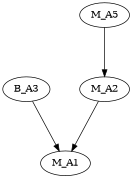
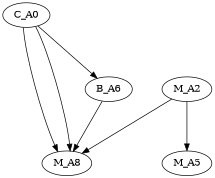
  digraph {
    mindist=1.0
    nodesep=0.6
    rankdir=TB
    ranksep=1.0
    node [color=black cpu=0 fillcolor=white patentry=0 patexit=0 pattern=PatA style=filled toffs=0 type=tmsg bpid=0 evtno=4043 fid=1 gid=4043 sid=0]
    edge [type=defdst]
-   M_A1 [par="0xffffffffffff0001" patentry=1]
-   B_A3 [patexit=1 qlo=true tperiod=16000000 type=block toffs="" bpid="" evtno="" fid="" gid="" sid=""]
+   C_A0 [patentry=1 qty=374 tvalid=0 type=flow vabs=true bpid="" evtno="" fid="" gid="" sid=""]
+   M_A1 [par="0xffffffffffff0001" patentry=1 label=M_A8]
+   B_A3 [patexit=1 qlo=true tperiod=16000000 type=block label=B_A6 toffs="" bpid="" evtno="" fid="" gid="" sid=""]
    M_A2 [par="0xffffffffffff0101" toffs=1000000]
    n5 [label=M_A5 par="0xffffffffffff0201" toffs=2000000]
+   C_A0 -> M_A1
+   C_A0 -> M_A1 [type=flowdst]
+   C_A0 -> B_A3 [type=target]
    B_A3 -> M_A1 [type=altdst]
    M_A2 -> M_A1
-   n5 -> M_A2
+   M_A2 -> n5
  }
